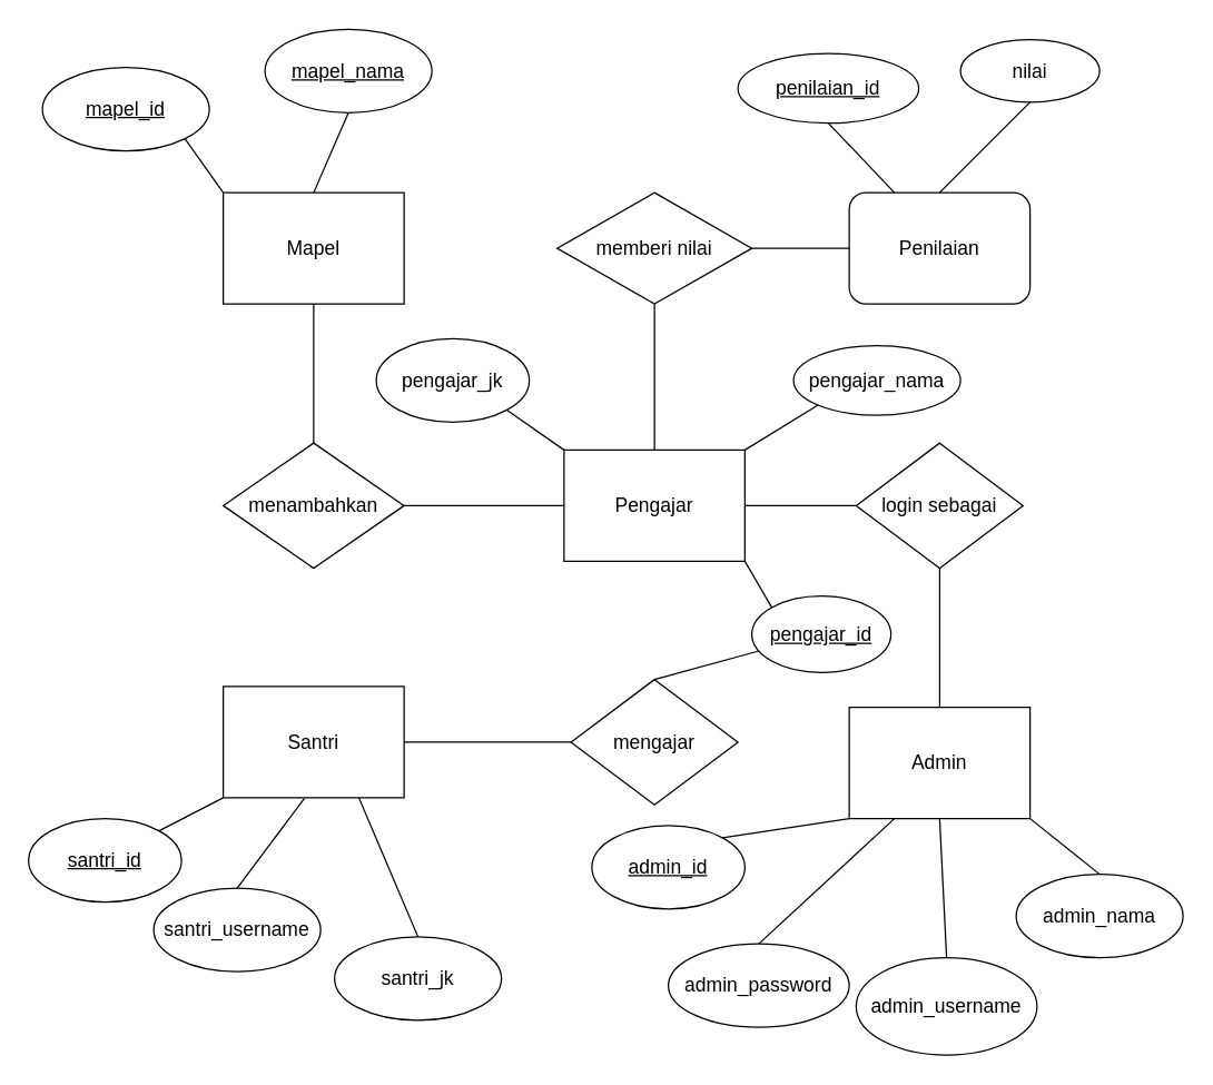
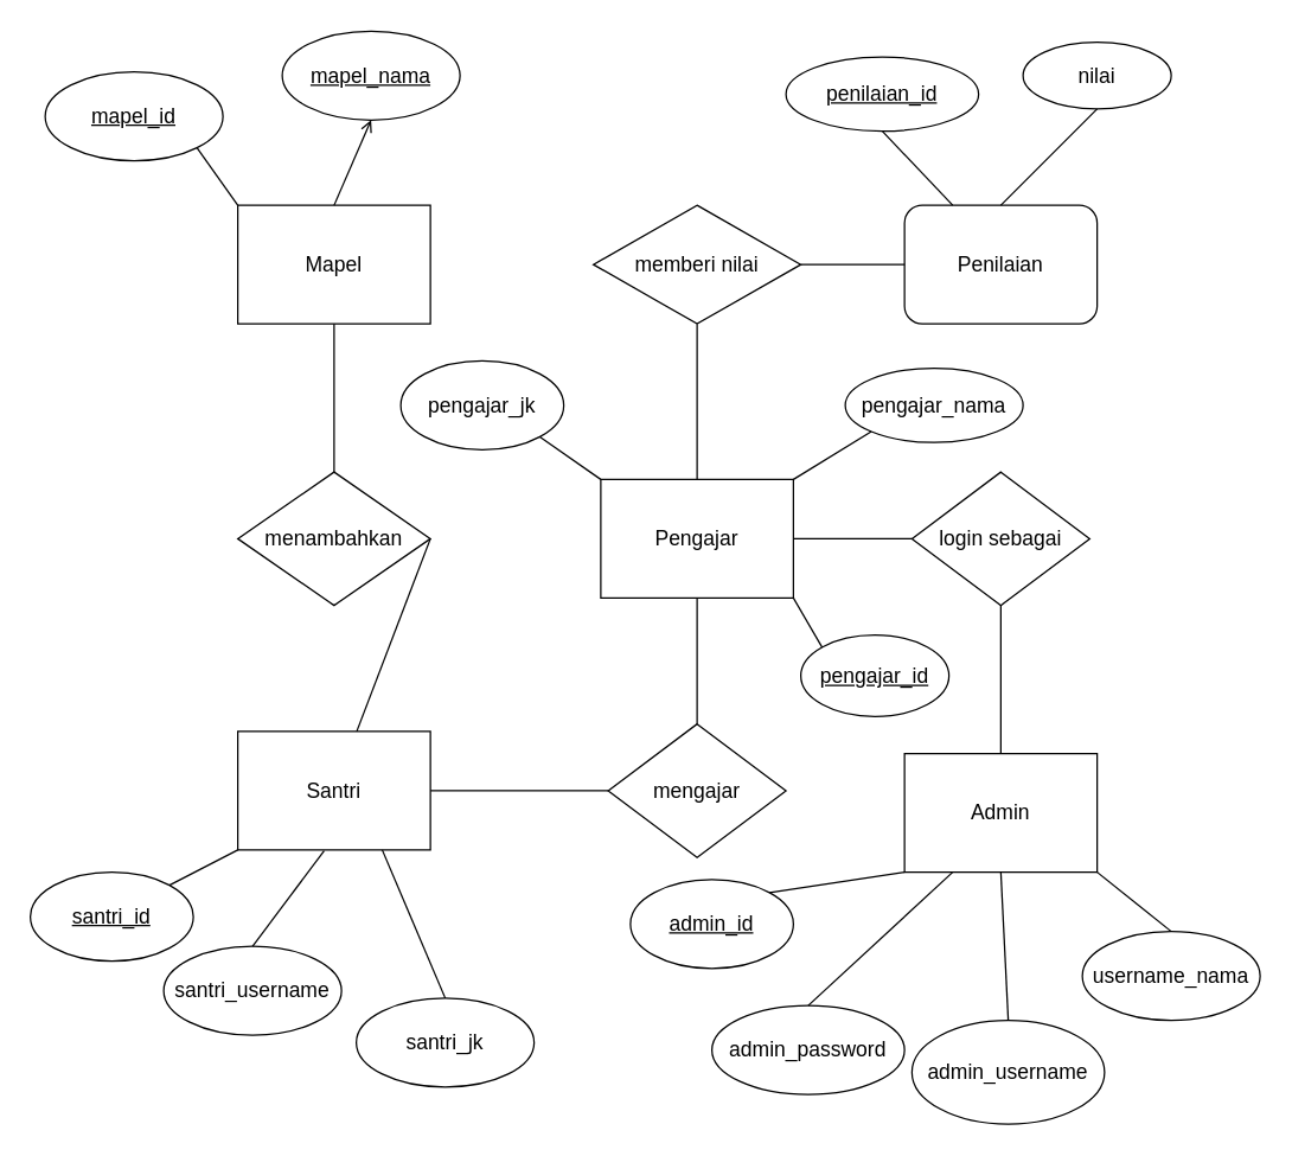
  <mxCell id="0" />
  <mxCell id="1" parent="0" />
  <mxCell id="2" value="&lt;font style=&quot;font-size: 14px;&quot;&gt;Penilaian&lt;/font&gt;" style="whiteSpace=wrap;html=1;rounded=1;" vertex="1" parent="1"><mxGeometry x="610" y="138" width="130" height="80" as="geometry" /></mxCell>
  <mxCell id="3" value="&lt;font style=&quot;font-size: 14px;&quot;&gt;Pengajar&lt;/font&gt;" style="rounded=0;whiteSpace=wrap;html=1;" vertex="1" parent="1"><mxGeometry x="405" y="323" width="130" height="80" as="geometry" /></mxCell>
  <mxCell id="4" value="&lt;font style=&quot;font-size: 14px;&quot;&gt;Santri&lt;/font&gt;" style="rounded=0;whiteSpace=wrap;html=1;" vertex="1" parent="1"><mxGeometry x="160" y="493" width="130" height="80" as="geometry" /></mxCell>
  <mxCell id="5" value="&lt;font style=&quot;font-size: 14px;&quot;&gt;Mapel&lt;/font&gt;" style="rounded=0;whiteSpace=wrap;html=1;" vertex="1" parent="1"><mxGeometry x="160" y="138" width="130" height="80" as="geometry" /></mxCell>
  <mxCell id="6" value="&lt;font style=&quot;font-size: 14px;&quot;&gt;Admin&lt;/font&gt;" style="rounded=0;whiteSpace=wrap;html=1;" vertex="1" parent="1"><mxGeometry x="610" y="508" width="130" height="80" as="geometry" /></mxCell>
  <mxCell id="7" value="&lt;u&gt;penilaian_id&lt;/u&gt;" style="ellipse;whiteSpace=wrap;html=1;fontSize=14;" vertex="1" parent="1"><mxGeometry x="530" y="38" width="130" height="50" as="geometry" /></mxCell>
  <mxCell id="8" value="nilai" style="ellipse;whiteSpace=wrap;html=1;fontSize=14;" vertex="1" parent="1"><mxGeometry x="690" y="28" width="100" height="45" as="geometry" /></mxCell>
  <mxCell id="9" value="&lt;u&gt;pengajar_id&lt;/u&gt;" style="ellipse;whiteSpace=wrap;html=1;fontSize=14;" vertex="1" parent="1"><mxGeometry x="540" y="428" width="100" height="55" as="geometry" /></mxCell>
  <mxCell id="10" value="pengajar_nama" style="ellipse;whiteSpace=wrap;html=1;fontSize=14;" vertex="1" parent="1"><mxGeometry x="570" y="248" width="120" height="50" as="geometry" /></mxCell>
  <mxCell id="11" value="pengajar_jk" style="ellipse;whiteSpace=wrap;html=1;fontSize=14;" vertex="1" parent="1"><mxGeometry x="270" y="243" width="110" height="60" as="geometry" /></mxCell>
  <mxCell id="12" value="&lt;u&gt;admin_id&lt;/u&gt;" style="ellipse;whiteSpace=wrap;html=1;fontSize=14;" vertex="1" parent="1"><mxGeometry x="425" y="593" width="110" height="60" as="geometry" /></mxCell>
- <mxCell id="13" value="admin_nama" style="ellipse;whiteSpace=wrap;html=1;fontSize=14;" vertex="1" parent="1"><mxGeometry x="730" y="628" width="120" height="60" as="geometry" /></mxCell>
+ <mxCell id="13" value="username_nama" style="ellipse;whiteSpace=wrap;html=1;fontSize=14;" vertex="1" parent="1"><mxGeometry x="730" y="628" width="120" height="60" as="geometry" /></mxCell>
  <mxCell id="14" value="admin_username" style="ellipse;whiteSpace=wrap;html=1;fontSize=14;" vertex="1" parent="1"><mxGeometry x="615" y="688" width="130" height="70" as="geometry" /></mxCell>
  <mxCell id="15" value="admin_password" style="ellipse;whiteSpace=wrap;html=1;fontSize=14;" vertex="1" parent="1"><mxGeometry x="480" y="678" width="130" height="60" as="geometry" /></mxCell>
  <mxCell id="16" style="edgeStyle=orthogonalEdgeStyle;rounded=0;orthogonalLoop=1;jettySize=auto;html=1;exitX=0.5;exitY=1;exitDx=0;exitDy=0;fontSize=14;" edge="1" parent="1" source="12" target="12"><mxGeometry relative="1" as="geometry" /></mxCell>
  <mxCell id="17" value="login sebagai" style="rhombus;whiteSpace=wrap;html=1;fontSize=14;" vertex="1" parent="1"><mxGeometry x="615" y="318" width="120" height="90" as="geometry" /></mxCell>
  <mxCell id="18" value="" style="endArrow=none;html=1;rounded=0;fontSize=14;exitX=1;exitY=0.5;exitDx=0;exitDy=0;entryX=0;entryY=0.5;entryDx=0;entryDy=0;" edge="1" parent="1" source="3" target="17"><mxGeometry width="50" height="50" relative="1" as="geometry"><mxPoint x="610" y="288" as="sourcePoint" /><mxPoint x="660" y="238" as="targetPoint" /></mxGeometry></mxCell>
  <mxCell id="19" value="memberi nilai" style="rhombus;whiteSpace=wrap;html=1;fontSize=14;" vertex="1" parent="1"><mxGeometry x="400" y="138" width="140" height="80" as="geometry" /></mxCell>
  <mxCell id="20" value="" style="endArrow=none;html=1;rounded=0;fontSize=14;exitX=0.5;exitY=0;exitDx=0;exitDy=0;entryX=0.5;entryY=1;entryDx=0;entryDy=0;" edge="1" parent="1" source="3" target="19"><mxGeometry width="50" height="50" relative="1" as="geometry"><mxPoint x="430" y="218" as="sourcePoint" /><mxPoint x="480" y="168" as="targetPoint" /></mxGeometry></mxCell>
  <mxCell id="21" value="" style="endArrow=none;html=1;rounded=0;fontSize=14;exitX=0.5;exitY=0;exitDx=0;exitDy=0;entryX=0.5;entryY=1;entryDx=0;entryDy=0;" edge="1" parent="1" source="6" target="17"><mxGeometry width="50" height="50" relative="1" as="geometry"><mxPoint x="680" y="438" as="sourcePoint" /><mxPoint x="730" y="388" as="targetPoint" /></mxGeometry></mxCell>
  <mxCell id="22" value="mengajar" style="rhombus;whiteSpace=wrap;html=1;fontSize=14;" vertex="1" parent="1"><mxGeometry x="410" y="488" width="120" height="90" as="geometry" /></mxCell>
- <mxCell id="23" value="" style="endArrow=none;html=1;rounded=0;fontSize=14;exitX=0.5;exitY=0;exitDx=0;exitDy=0;" edge="1" parent="1" source="22" target="9"><mxGeometry width="50" height="50" relative="1" as="geometry"><mxPoint x="360" y="498" as="sourcePoint" /><mxPoint x="410" y="448" as="targetPoint" /></mxGeometry></mxCell>
+ <mxCell id="23" value="" style="endArrow=none;html=1;rounded=0;fontSize=14;entryX=0.5;entryY=1;entryDx=0;entryDy=0;exitX=0.5;exitY=0;exitDx=0;exitDy=0;" edge="1" parent="1" source="22" target="3"><mxGeometry width="50" height="50" relative="1" as="geometry"><mxPoint x="360" y="498" as="sourcePoint" /><mxPoint x="410" y="448" as="targetPoint" /></mxGeometry></mxCell>
  <mxCell id="24" value="menambahkan" style="rhombus;whiteSpace=wrap;html=1;fontSize=14;" vertex="1" parent="1"><mxGeometry x="160" y="318" width="130" height="90" as="geometry" /></mxCell>
- <mxCell id="25" value="" style="endArrow=none;html=1;rounded=0;fontSize=14;entryX=0;entryY=0.5;entryDx=0;entryDy=0;exitX=1;exitY=0.5;exitDx=0;exitDy=0;" edge="1" parent="1" source="24" target="3"><mxGeometry width="50" height="50" relative="1" as="geometry"><mxPoint x="120" y="388" as="sourcePoint" /><mxPoint x="170" y="338" as="targetPoint" /></mxGeometry></mxCell>
+ <mxCell id="25" value="" style="endArrow=none;html=1;rounded=0;fontSize=14;exitX=1;exitY=0.5;exitDx=0;exitDy=0;" edge="1" parent="1" source="24" target="4"><mxGeometry width="50" height="50" relative="1" as="geometry"><mxPoint x="120" y="388" as="sourcePoint" /><mxPoint x="170" y="338" as="targetPoint" /></mxGeometry></mxCell>
  <mxCell id="26" value="" style="endArrow=none;html=1;rounded=0;fontSize=14;entryX=0.5;entryY=1;entryDx=0;entryDy=0;exitX=0.5;exitY=0;exitDx=0;exitDy=0;" edge="1" parent="1" source="24" target="5"><mxGeometry width="50" height="50" relative="1" as="geometry"><mxPoint x="120" y="388" as="sourcePoint" /><mxPoint x="170" y="338" as="targetPoint" /></mxGeometry></mxCell>
  <mxCell id="27" value="" style="endArrow=none;html=1;rounded=0;fontSize=14;entryX=1;entryY=0.5;entryDx=0;entryDy=0;exitX=0;exitY=0.5;exitDx=0;exitDy=0;" edge="1" parent="1" source="2" target="19"><mxGeometry width="50" height="50" relative="1" as="geometry"><mxPoint x="200" y="388" as="sourcePoint" /><mxPoint x="250" y="338" as="targetPoint" /></mxGeometry></mxCell>
  <mxCell id="28" value="" style="endArrow=none;html=1;rounded=0;fontSize=14;exitX=0;exitY=0.5;exitDx=0;exitDy=0;entryX=1;entryY=0.5;entryDx=0;entryDy=0;" edge="1" parent="1" source="22" target="4"><mxGeometry width="50" height="50" relative="1" as="geometry"><mxPoint x="200" y="388" as="sourcePoint" /><mxPoint x="320" y="568" as="targetPoint" /></mxGeometry></mxCell>
  <mxCell id="29" value="" style="endArrow=none;html=1;rounded=0;fontSize=14;entryX=0;entryY=0;entryDx=0;entryDy=0;exitX=1;exitY=1;exitDx=0;exitDy=0;" edge="1" parent="1" source="11" target="3"><mxGeometry width="50" height="50" relative="1" as="geometry"><mxPoint x="150" y="498" as="sourcePoint" /><mxPoint x="200" y="448" as="targetPoint" /></mxGeometry></mxCell>
  <mxCell id="30" value="" style="endArrow=none;html=1;rounded=0;fontSize=14;entryX=0;entryY=1;entryDx=0;entryDy=0;exitX=1;exitY=0;exitDx=0;exitDy=0;" edge="1" parent="1" source="3" target="10"><mxGeometry width="50" height="50" relative="1" as="geometry"><mxPoint x="150" y="498" as="sourcePoint" /><mxPoint x="200" y="448" as="targetPoint" /></mxGeometry></mxCell>
  <mxCell id="31" value="" style="endArrow=none;html=1;rounded=0;fontSize=14;entryX=1;entryY=1;entryDx=0;entryDy=0;exitX=0;exitY=0;exitDx=0;exitDy=0;" edge="1" parent="1" source="9" target="3"><mxGeometry width="50" height="50" relative="1" as="geometry"><mxPoint x="150" y="498" as="sourcePoint" /><mxPoint x="200" y="448" as="targetPoint" /></mxGeometry></mxCell>
  <mxCell id="32" value="" style="endArrow=none;html=1;rounded=0;fontSize=14;entryX=0.5;entryY=1;entryDx=0;entryDy=0;exitX=0.25;exitY=0;exitDx=0;exitDy=0;" edge="1" parent="1" source="2" target="7"><mxGeometry width="50" height="50" relative="1" as="geometry"><mxPoint x="390" y="238" as="sourcePoint" /><mxPoint x="440" y="188" as="targetPoint" /></mxGeometry></mxCell>
  <mxCell id="33" value="" style="endArrow=none;html=1;rounded=0;fontSize=14;exitX=0.5;exitY=0;exitDx=0;exitDy=0;entryX=0.5;entryY=1;entryDx=0;entryDy=0;" edge="1" parent="1" source="2" target="8"><mxGeometry width="50" height="50" relative="1" as="geometry"><mxPoint x="390" y="238" as="sourcePoint" /><mxPoint x="440" y="188" as="targetPoint" /></mxGeometry></mxCell>
  <mxCell id="34" value="" style="endArrow=none;html=1;rounded=0;fontSize=14;exitX=1;exitY=0;exitDx=0;exitDy=0;entryX=0;entryY=1;entryDx=0;entryDy=0;" edge="1" parent="1" source="12" target="6"><mxGeometry width="50" height="50" relative="1" as="geometry"><mxPoint x="470" y="568" as="sourcePoint" /><mxPoint x="520" y="518" as="targetPoint" /></mxGeometry></mxCell>
  <mxCell id="35" value="" style="endArrow=none;html=1;rounded=0;fontSize=14;exitX=0.5;exitY=0;exitDx=0;exitDy=0;entryX=0.25;entryY=1;entryDx=0;entryDy=0;" edge="1" parent="1" source="15" target="6"><mxGeometry width="50" height="50" relative="1" as="geometry"><mxPoint x="470" y="568" as="sourcePoint" /><mxPoint x="520" y="518" as="targetPoint" /></mxGeometry></mxCell>
  <mxCell id="36" value="" style="endArrow=none;html=1;rounded=0;fontSize=14;exitX=0.5;exitY=0;exitDx=0;exitDy=0;entryX=0.5;entryY=1;entryDx=0;entryDy=0;" edge="1" parent="1" source="14" target="6"><mxGeometry width="50" height="50" relative="1" as="geometry"><mxPoint x="480" y="578" as="sourcePoint" /><mxPoint x="530" y="528" as="targetPoint" /></mxGeometry></mxCell>
  <mxCell id="37" value="" style="endArrow=none;html=1;rounded=0;fontSize=14;entryX=0.5;entryY=0;entryDx=0;entryDy=0;exitX=1;exitY=1;exitDx=0;exitDy=0;" edge="1" parent="1" source="6" target="13"><mxGeometry width="50" height="50" relative="1" as="geometry"><mxPoint x="490" y="588" as="sourcePoint" /><mxPoint x="540" y="538" as="targetPoint" /></mxGeometry></mxCell>
  <mxCell id="38" value="&lt;u&gt;santri_id&lt;/u&gt;" style="ellipse;whiteSpace=wrap;html=1;fontSize=14;" vertex="1" parent="1"><mxGeometry x="20" y="588" width="110" height="60" as="geometry" /></mxCell>
  <mxCell id="39" value="santri_username" style="ellipse;whiteSpace=wrap;html=1;fontSize=14;" vertex="1" parent="1"><mxGeometry x="110" y="638" width="120" height="60" as="geometry" /></mxCell>
  <mxCell id="40" value="santri_jk" style="ellipse;whiteSpace=wrap;html=1;fontSize=14;" vertex="1" parent="1"><mxGeometry x="240" y="673" width="120" height="60" as="geometry" /></mxCell>
  <mxCell id="41" value="" style="endArrow=none;html=1;rounded=0;fontSize=14;exitX=0.5;exitY=0;exitDx=0;exitDy=0;entryX=0.448;entryY=1.007;entryDx=0;entryDy=0;entryPerimeter=0;" edge="1" parent="1" source="39" target="4"><mxGeometry width="50" height="50" relative="1" as="geometry"><mxPoint x="300" y="628" as="sourcePoint" /><mxPoint x="350" y="578" as="targetPoint" /></mxGeometry></mxCell>
  <mxCell id="42" value="" style="endArrow=none;html=1;rounded=0;fontSize=14;exitX=1;exitY=0;exitDx=0;exitDy=0;entryX=0;entryY=1;entryDx=0;entryDy=0;" edge="1" parent="1" source="38" target="4"><mxGeometry width="50" height="50" relative="1" as="geometry"><mxPoint x="300" y="628" as="sourcePoint" /><mxPoint x="350" y="578" as="targetPoint" /></mxGeometry></mxCell>
  <mxCell id="43" value="" style="endArrow=none;html=1;rounded=0;fontSize=14;entryX=0.75;entryY=1;entryDx=0;entryDy=0;exitX=0.5;exitY=0;exitDx=0;exitDy=0;" edge="1" parent="1" source="40" target="4"><mxGeometry width="50" height="50" relative="1" as="geometry"><mxPoint x="300" y="628" as="sourcePoint" /><mxPoint x="350" y="578" as="targetPoint" /></mxGeometry></mxCell>
  <mxCell id="44" value="&lt;u&gt;mapel_id&lt;/u&gt;" style="ellipse;whiteSpace=wrap;html=1;fontSize=14;" vertex="1" parent="1"><mxGeometry x="30" y="48" width="120" height="60" as="geometry" /></mxCell>
  <mxCell id="45" value="&lt;u&gt;mapel_nama&lt;/u&gt;" style="ellipse;whiteSpace=wrap;html=1;fontSize=14;" vertex="1" parent="1"><mxGeometry x="190" y="20.5" width="120" height="60" as="geometry" /></mxCell>
  <mxCell id="46" value="" style="endArrow=none;html=1;rounded=0;fontSize=14;entryX=1;entryY=1;entryDx=0;entryDy=0;exitX=0;exitY=0;exitDx=0;exitDy=0;" edge="1" parent="1" source="5" target="44"><mxGeometry width="50" height="50" relative="1" as="geometry"><mxPoint x="250" y="338" as="sourcePoint" /><mxPoint x="300" y="288" as="targetPoint" /></mxGeometry></mxCell>
- <mxCell id="47" value="" style="endArrow=none;html=1;rounded=0;fontSize=14;entryX=0.5;entryY=1;entryDx=0;entryDy=0;exitX=0.5;exitY=0;exitDx=0;exitDy=0;" edge="1" parent="1" source="5" target="45"><mxGeometry width="50" height="50" relative="1" as="geometry"><mxPoint x="250" y="338" as="sourcePoint" /><mxPoint x="300" y="288" as="targetPoint" /></mxGeometry></mxCell>
+ <mxCell id="47" value="" style="endArrow=open;html=1;rounded=0;fontSize=14;entryX=0.5;entryY=1;entryDx=0;entryDy=0;exitX=0.5;exitY=0;exitDx=0;exitDy=0;" edge="1" parent="1" source="5" target="45"><mxGeometry width="50" height="50" relative="1" as="geometry"><mxPoint x="250" y="338" as="sourcePoint" /><mxPoint x="300" y="288" as="targetPoint" /></mxGeometry></mxCell>
